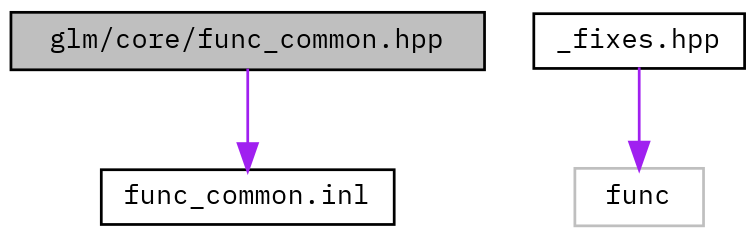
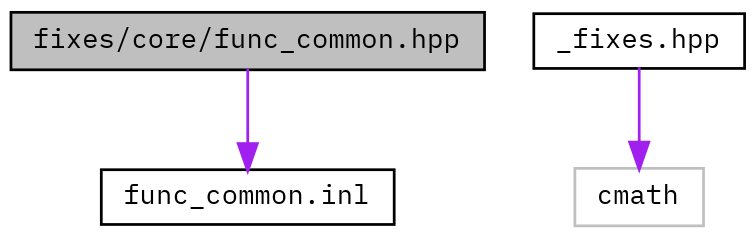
  digraph {
    fontname="IBM Plex Mono"
    node [color=black fillcolor=white fontname="IBM Plex Mono" fontsize=10 shape=record style=filled]
    edge [color=purple fontname="IBM Plex Mono" fontsize=10 labelfontname=FreeSans labelfontsize=10 style=solid]
-   n1 [fillcolor=grey75 fontcolor=black height=0.2 label="glm/core/func_common.hpp" width=0.4]
+   n1 [fillcolor=grey75 fontcolor=black height=0.2 label="fixes/core/func_common.hpp" width=0.4]
    n2 [height=0.2 label="func_common.inl" width=0.4]
    n3 [height=0.2 label="_fixes.hpp" width=0.4]
-   n4 [color=grey75 height=0.2 label=func width=0.4]
+   n4 [color=grey75 height=0.2 label=cmath width=0.4]
    n1 -> n2
    n3 -> n4
  }
